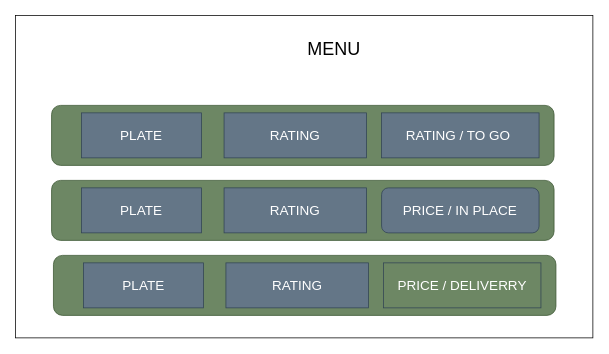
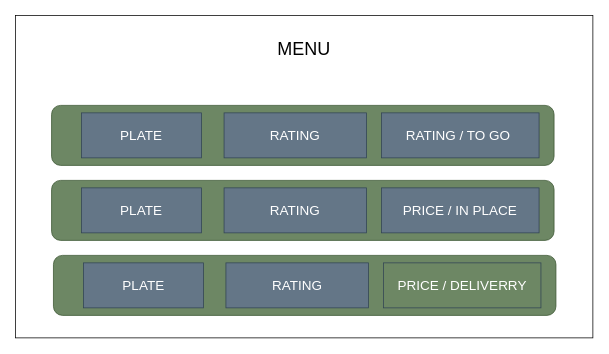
  <mxCell id="0" />
  <mxCell id="1" parent="0" />
  <mxCell id="2" value="" style="group" parent="1" vertex="1" connectable="0"><mxGeometry x="20" y="20" width="770" height="430" as="geometry" /></mxCell>
  <mxCell id="3" value="" style="whiteSpace=wrap;html=1;" parent="2" vertex="1"><mxGeometry width="770" height="430" as="geometry" /></mxCell>
- <mxCell id="4" value="&lt;font style=&quot;font-size: 24px&quot;&gt;MENU&lt;/font&gt;" style="text;html=1;strokeColor=none;fillColor=none;align=center;verticalAlign=middle;whiteSpace=wrap;rounded=0;fontSize=18;" parent="2" vertex="1"><mxGeometry x="382.25" y="30" width="85.5" height="30" as="geometry" /></mxCell>
+ <mxCell id="4" value="&lt;font style=&quot;font-size: 24px&quot;&gt;MENU&lt;/font&gt;" style="text;html=1;strokeColor=none;fillColor=none;align=center;verticalAlign=middle;whiteSpace=wrap;rounded=0;fontSize=18;" parent="2" vertex="1"><mxGeometry x="342.25" y="30" width="85.5" height="30" as="geometry" /></mxCell>
  <mxCell id="5" value="" style="group" parent="2" vertex="1" connectable="0"><mxGeometry x="48.25" y="120" width="670" height="80" as="geometry" /></mxCell>
  <mxCell id="6" value="" style="rounded=1;whiteSpace=wrap;html=1;fontSize=18;strokeColor=#3A5431;fillColor=#6d8764;fontColor=#ffffff;" parent="5" vertex="1"><mxGeometry width="670" height="80" as="geometry" /></mxCell>
  <mxCell id="7" value="PLATE" style="rounded=0;whiteSpace=wrap;html=1;fontSize=18;strokeColor=#314354;fillColor=#647687;fontColor=#ffffff;" parent="5" vertex="1"><mxGeometry x="40" y="10" width="160" height="60" as="geometry" /></mxCell>
  <mxCell id="8" value="RATING" style="rounded=0;whiteSpace=wrap;html=1;fontSize=18;strokeColor=#314354;fillColor=#647687;fontColor=#ffffff;" parent="5" vertex="1"><mxGeometry x="230" y="10" width="190" height="60" as="geometry" /></mxCell>
  <mxCell id="9" value="RATING / TO GO&amp;nbsp;" style="rounded=0;whiteSpace=wrap;html=1;fontSize=18;strokeColor=#314354;fillColor=#647687;fontColor=#ffffff;" parent="5" vertex="1"><mxGeometry x="440" y="10" width="210" height="60" as="geometry" /></mxCell>
  <mxCell id="10" value="" style="group" parent="2" vertex="1" connectable="0"><mxGeometry x="48.25" y="220" width="670" height="80" as="geometry" /></mxCell>
  <mxCell id="11" value="" style="rounded=1;whiteSpace=wrap;html=1;fontSize=18;strokeColor=#3A5431;fillColor=#6d8764;fontColor=#ffffff;" parent="10" vertex="1"><mxGeometry width="670" height="80" as="geometry" /></mxCell>
  <mxCell id="12" value="PLATE" style="rounded=0;whiteSpace=wrap;html=1;fontSize=18;strokeColor=#314354;fillColor=#647687;fontColor=#ffffff;" parent="10" vertex="1"><mxGeometry x="40" y="10" width="160" height="60" as="geometry" /></mxCell>
  <mxCell id="13" value="RATING" style="rounded=0;whiteSpace=wrap;html=1;fontSize=18;strokeColor=#314354;fillColor=#647687;fontColor=#ffffff;" parent="10" vertex="1"><mxGeometry x="230" y="10" width="190" height="60" as="geometry" /></mxCell>
- <mxCell id="14" value="PRICE / IN PLACE" style="whiteSpace=wrap;html=1;fontSize=18;strokeColor=#314354;fillColor=#647687;fontColor=#ffffff;rounded=1;" parent="10" vertex="1"><mxGeometry x="440" y="10" width="210" height="60" as="geometry" /></mxCell>
+ <mxCell id="14" value="PRICE / IN PLACE" style="rounded=0;whiteSpace=wrap;html=1;fontSize=18;strokeColor=#314354;fillColor=#647687;fontColor=#ffffff;" parent="10" vertex="1"><mxGeometry x="440" y="10" width="210" height="60" as="geometry" /></mxCell>
  <mxCell id="15" value="" style="group" parent="2" vertex="1" connectable="0"><mxGeometry x="50.75" y="320" width="670" height="80" as="geometry" /></mxCell>
  <mxCell id="16" value="" style="rounded=1;whiteSpace=wrap;html=1;fontSize=18;strokeColor=#3A5431;fillColor=#6d8764;fontColor=#ffffff;" parent="15" vertex="1"><mxGeometry width="670" height="80" as="geometry" /></mxCell>
  <mxCell id="17" value="PLATE" style="rounded=0;whiteSpace=wrap;html=1;fontSize=18;strokeColor=#314354;fillColor=#647687;fontColor=#ffffff;" parent="15" vertex="1"><mxGeometry x="40" y="10" width="160" height="60" as="geometry" /></mxCell>
  <mxCell id="18" value="RATING" style="rounded=0;whiteSpace=wrap;html=1;fontSize=18;strokeColor=#314354;fillColor=#647687;fontColor=#ffffff;" parent="15" vertex="1"><mxGeometry x="230" y="10" width="190" height="60" as="geometry" /></mxCell>
  <mxCell id="19" value="PRICE / DELIVERRY" style="rounded=0;whiteSpace=wrap;html=1;fontSize=18;strokeColor=#314354;fillColor=#6d8764;fontColor=#ffffff;" parent="15" vertex="1"><mxGeometry x="440" y="10" width="210" height="60" as="geometry" /></mxCell>
